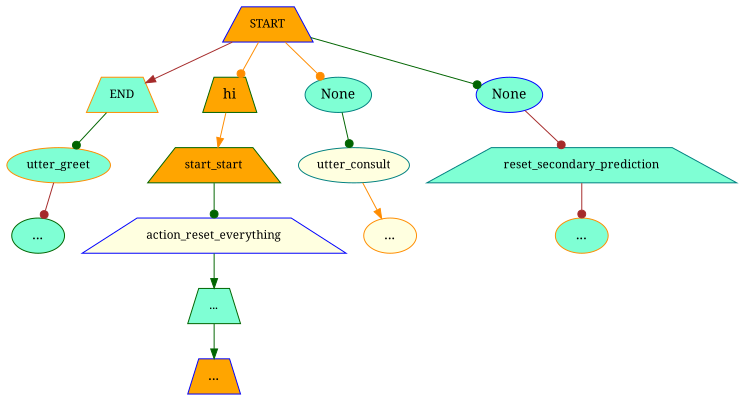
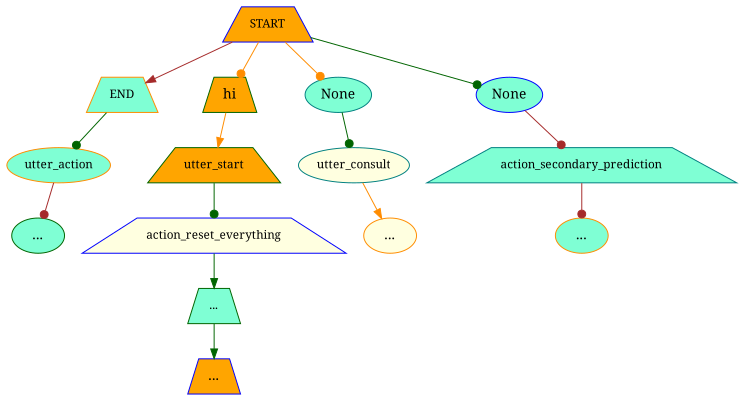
  digraph {
    fontname="Noto Serif"
    node [color=blue fillcolor=aquamarine fontname="Noto Serif" fontsize=12 shape=trapezium style=filled]
    edge [arrowhead=dot color=darkgreen fontname="Noto Serif"]
    n1 [fillcolor=orange label=START]
    n2 [color=darkorange label=END]
    n3 [color=darkgreen fillcolor=orange label=hi fontsize=""]
    n4 [color=teal label=None shape=ellipse fontsize=""]
    n5 [label=None shape=ellipse fontsize=""]
-   n6 [color=darkorange label=utter_greet shape=ellipse]
-   n7 [color=darkgreen fillcolor=orange label=start_start]
+   n6 [color=darkorange label=utter_action shape=ellipse]
+   n7 [color=darkgreen fillcolor=orange label=utter_start]
    n8 [color=teal fillcolor=lightyellow label=utter_consult shape=ellipse]
-   n9 [color=teal label=reset_secondary_prediction]
+   n9 [color=teal label=action_secondary_prediction]
    n10 [fillcolor=lightyellow label=action_reset_everything]
    n11 [color=darkgreen label="..."]
    n12 [color=darkgreen label="..." shape=ellipse fontsize=""]
    n13 [fillcolor=orange label="..." fontsize=""]
    n14 [color=darkorange fillcolor=lightyellow label="..." shape=ellipse fontsize=""]
    n15 [color=darkorange label="..." shape=ellipse fontsize=""]
    n1 -> n2 [arrowhead=normal color=brown]
    n1 -> n3 [color=darkorange]
    n1 -> n4 [color=darkorange]
    n1 -> n5
    n2 -> n6
    n3 -> n7 [arrowhead=normal color=darkorange]
    n4 -> n8
    n5 -> n9 [color=brown]
    n6 -> n12 [color=brown]
    n7 -> n10
    n8 -> n14 [arrowhead=normal color=darkorange]
    n9 -> n15 [color=brown]
    n10 -> n11 [arrowhead=normal]
    n11 -> n13 [arrowhead=normal]
  }
